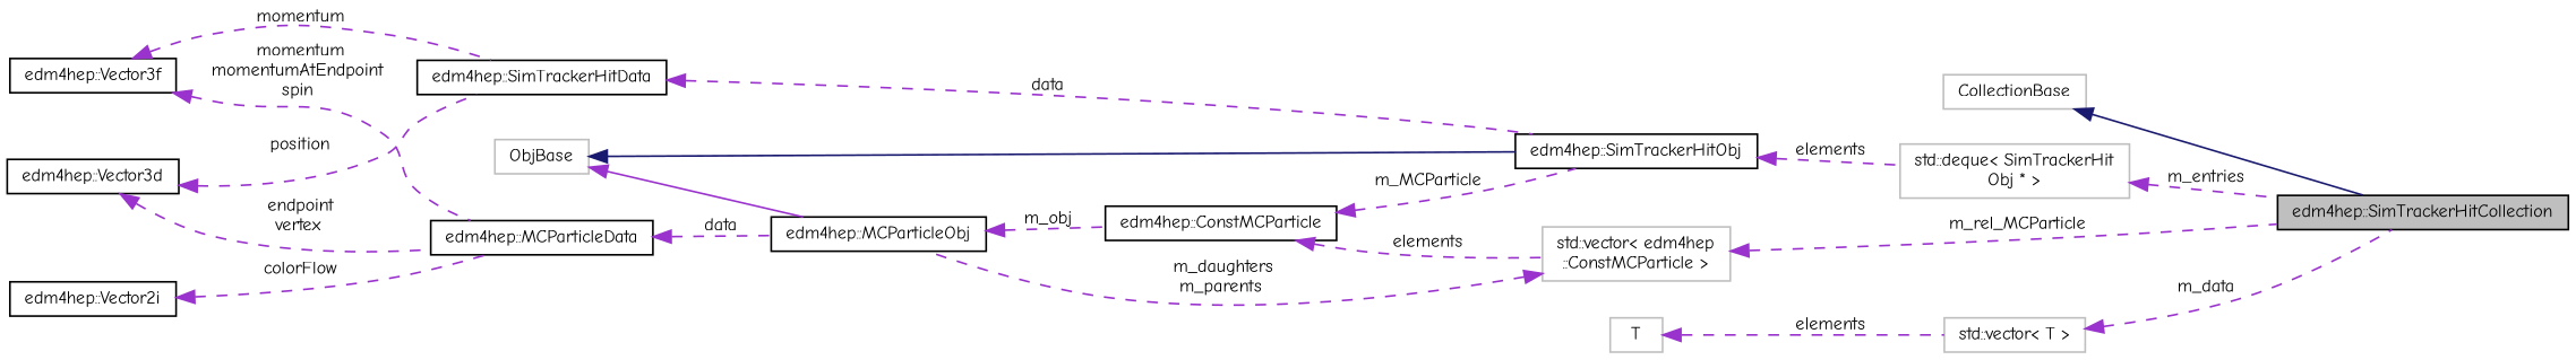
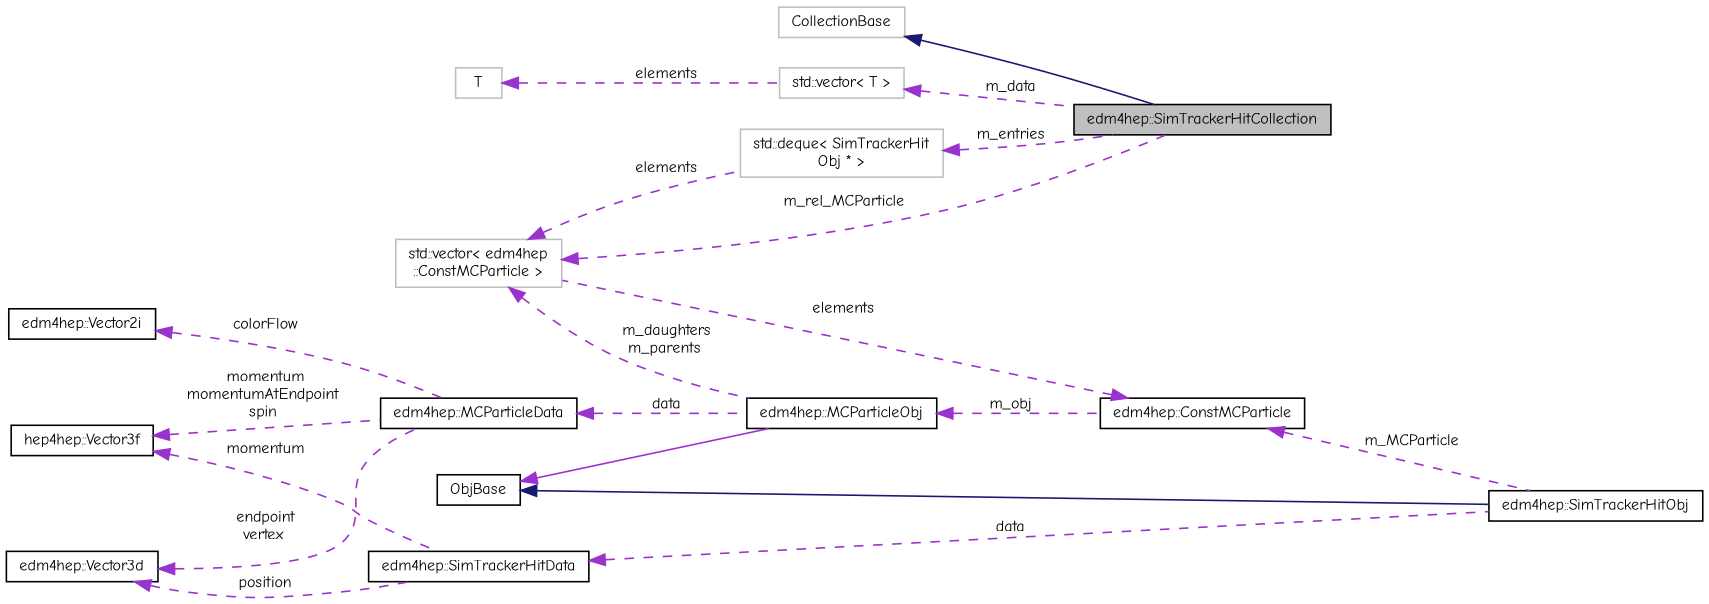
  digraph {
    fontname="Comic Neue"
    rankdir=LR
    node [color=black fillcolor=white fontname="Comic Neue" fontsize=10 shape=record style=filled]
    edge [color=darkorchid3 dir=back fontname="Comic Neue" fontsize=10 labelfontname=Helvetica labelfontsize=10 style=dashed]
    n1 [fillcolor=grey75 fontcolor=black height=0.2 label="edm4hep::SimTrackerHitCollection" width=0.4]
    n2 [color=grey75 height=0.2 label=CollectionBase width=0.4]
    n3 [color=grey75 height=0.2 label="std::deque\< SimTrackerHit\lObj * \>" width=0.4]
    n4 [height=0.2 label="edm4hep::SimTrackerHitObj" width=0.4]
-   n5 [color=grey75 height=0.2 label=ObjBase width=0.4]
+   n5 [height=0.2 label=ObjBase width=0.4]
    n6 [height=0.2 label="edm4hep::MCParticleObj" width=0.4]
    n7 [height=0.2 label="edm4hep::ConstMCParticle" width=0.4]
    n8 [height=0.2 label="edm4hep::SimTrackerHitData" width=0.4]
    n9 [height=0.2 label="edm4hep::Vector3d" width=0.4]
    n10 [height=0.2 label="edm4hep::MCParticleData" width=0.4]
-   n11 [height=0.2 label="edm4hep::Vector3f" width=0.4]
+   n11 [height=0.2 label="hep4hep::Vector3f" width=0.4]
    n12 [color=grey75 height=0.2 label="std::vector\< edm4hep\l::ConstMCParticle \>" width=0.4]
    n13 [height=0.2 label="edm4hep::Vector2i" width=0.4]
    n14 [color=grey75 height=0.2 label="std::vector\< T \>" width=0.4]
    n15 [color=grey75 height=0.2 label=T width=0.4]
    n2 -> n1 [color=midnightblue style=solid]
    n3 -> n1 [label=" m_entries"]
-   n4 -> n3 [label=" elements"]
+   n12 -> n3 [label=" elements"]
    n5 -> n4 [color=midnightblue style=solid]
    n5 -> n6 [style=solid]
    n6 -> n7 [label=" m_obj"]
    n7 -> n4 [label=" m_MCParticle"]
    n7 -> n12 [label=" elements"]
    n8 -> n4 [label=" data"]
    n9 -> n8 [label=" position"]
    n9 -> n10 [label=" endpoint\nvertex"]
    n10 -> n6 [label=" data"]
    n11 -> n8 [label=" momentum"]
    n11 -> n10 [label=" momentum\nmomentumAtEndpoint\nspin"]
    n12 -> n1 [label=" m_rel_MCParticle"]
    n12 -> n6 [label=" m_daughters\nm_parents"]
    n13 -> n10 [label=" colorFlow"]
    n14 -> n1 [label=" m_data"]
    n15 -> n14 [label=" elements"]
  }
